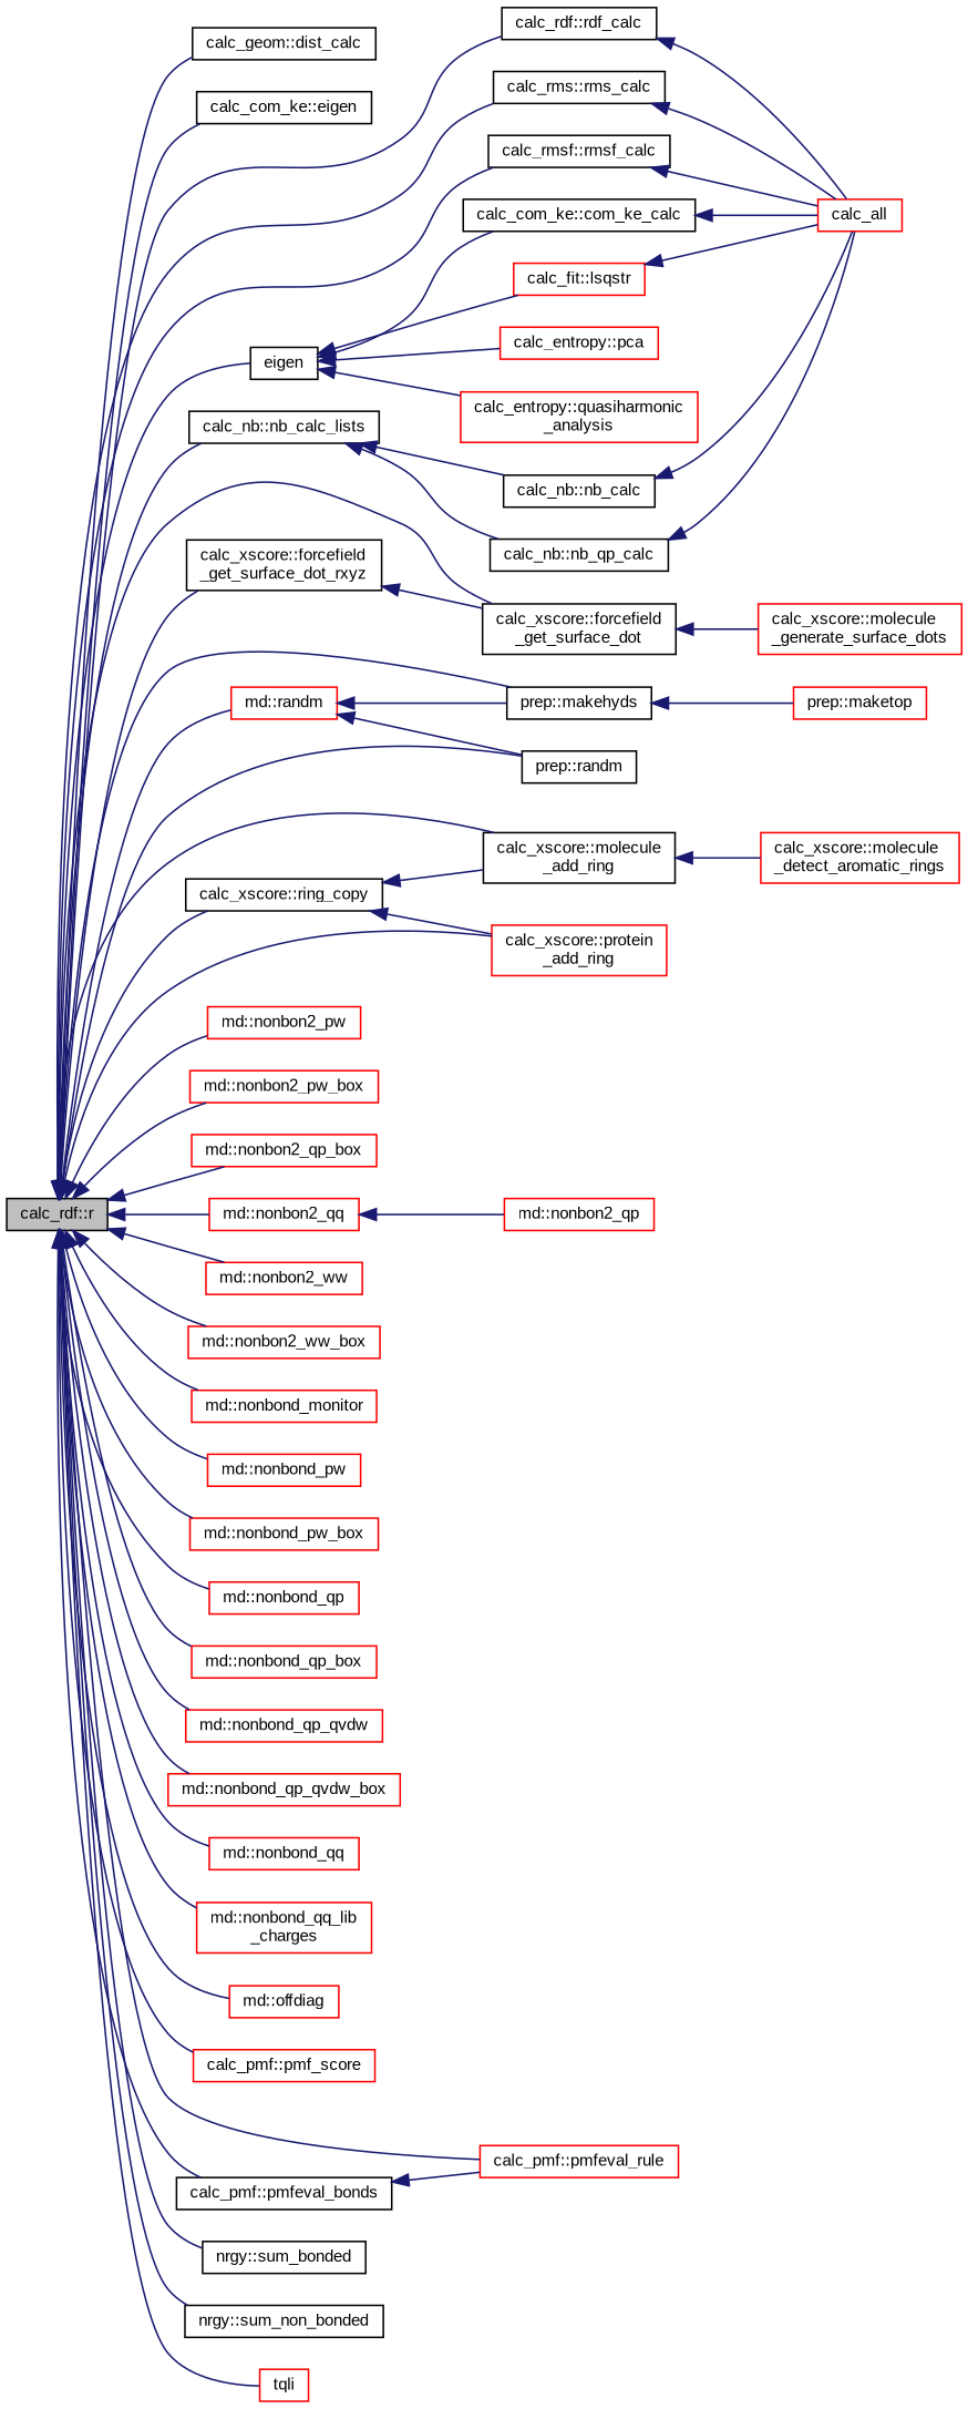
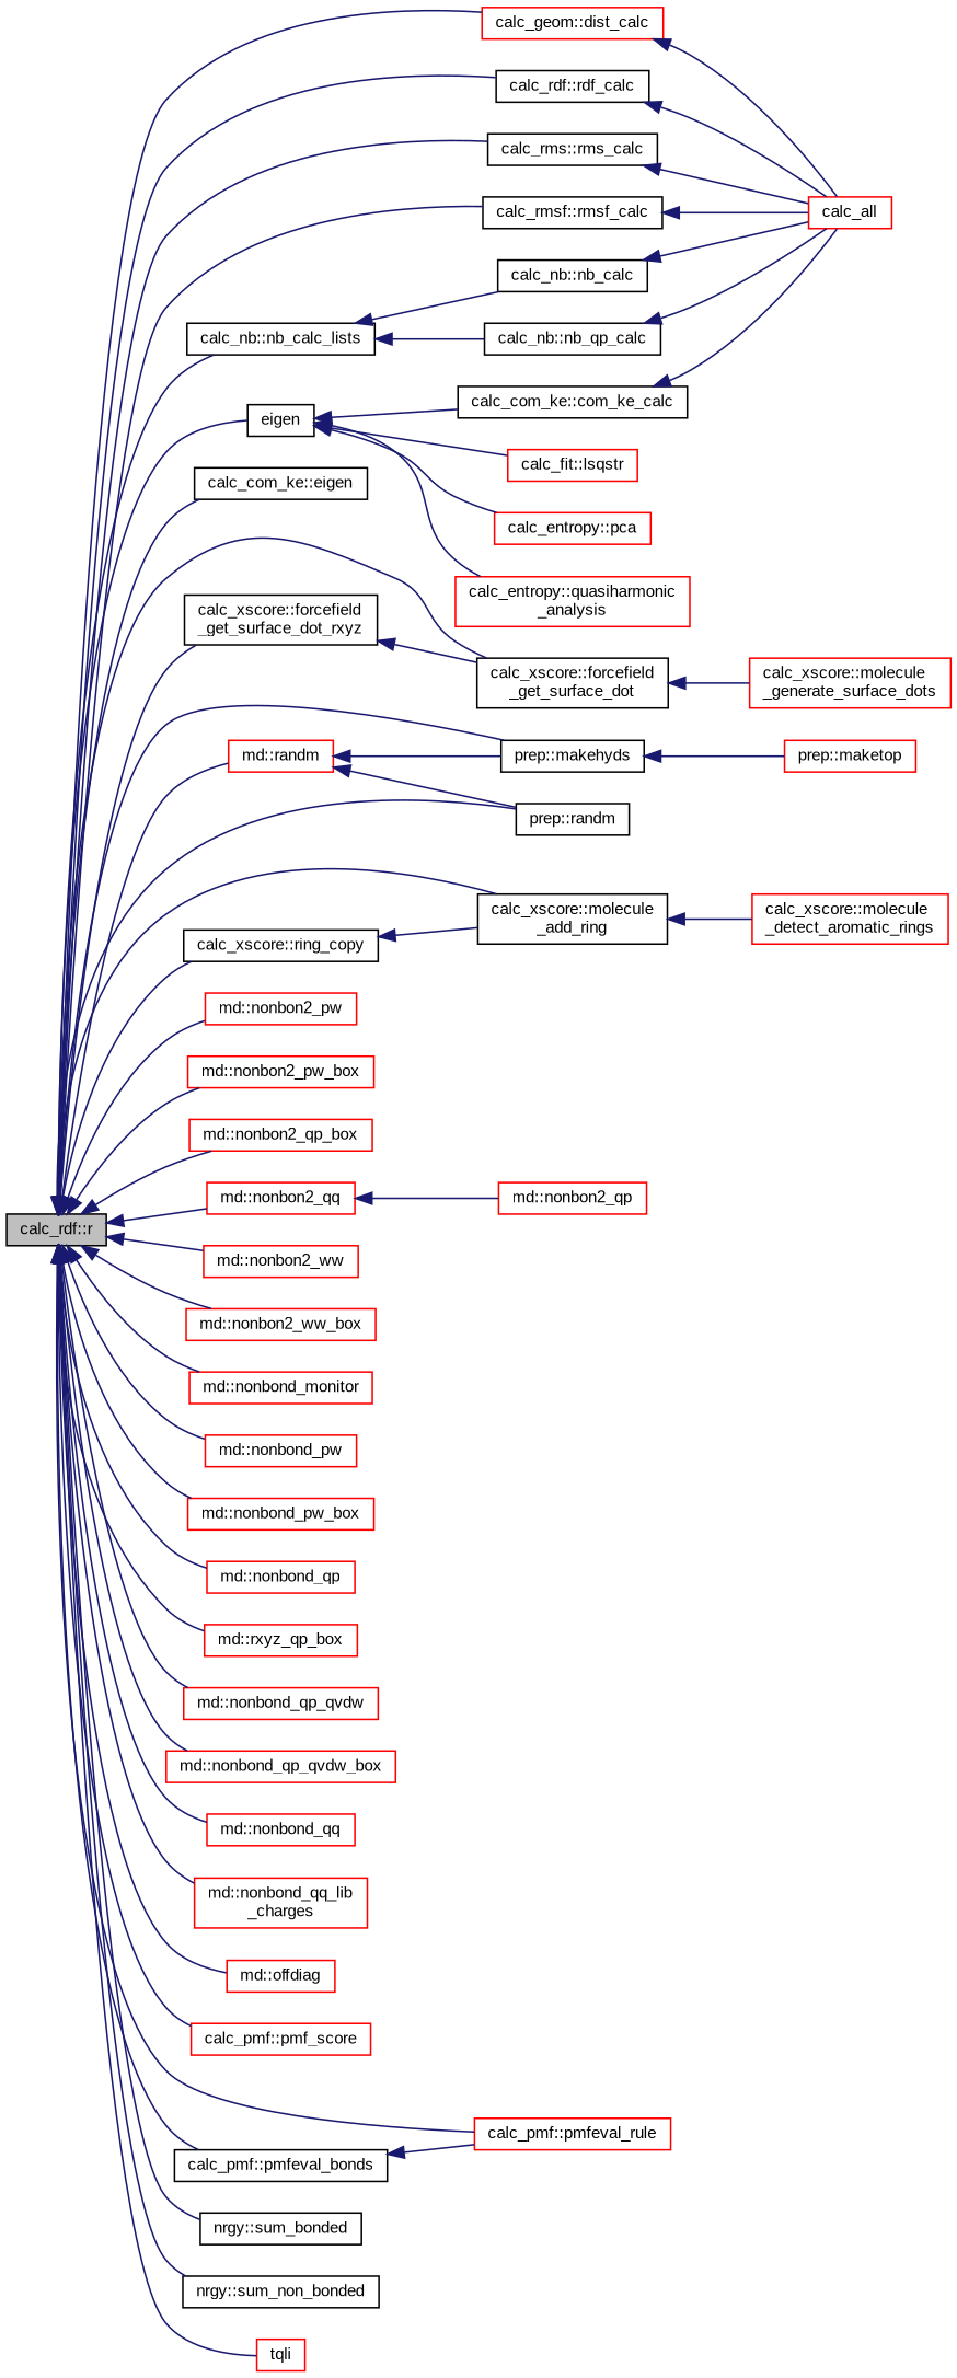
  digraph {
    fontname="Liberation Sans"
    rankdir=LR
    node [color=red fillcolor=white fontname="Liberation Sans" fontsize=10 shape=record style=filled]
    edge [color=midnightblue dir=back fontname="Liberation Sans" fontsize=10 labelfontname=Helvetica labelfontsize=10 style=solid]
    n1 [color=black fillcolor=grey75 fontcolor=black height=0.2 label="calc_rdf::r" width=0.4]
-   n2 [color=black height=0.2 label="calc_geom::dist_calc" width=0.4]
+   n2 [height=0.2 label="calc_geom::dist_calc" width=0.4]
    n3 [color=black height=0.2 label="calc_com_ke::eigen" width=0.4]
    n4 [color=black height=0.2 label=eigen width=0.4]
    n5 [color=black height=0.2 label="calc_xscore::forcefield\l_get_surface_dot" width=0.4]
    n6 [color=black height=0.2 label="calc_xscore::forcefield\l_get_surface_dot_rxyz" width=0.4]
    n7 [color=black height=0.2 label="prep::makehyds" width=0.4]
    n8 [color=black height=0.2 label="calc_xscore::molecule\l_add_ring" width=0.4]
    n9 [color=black height=0.2 label="calc_nb::nb_calc_lists" width=0.4]
    n10 [height=0.2 label="md::nonbon2_pw" width=0.4]
    n11 [height=0.2 label="md::nonbon2_pw_box" width=0.4]
    n12 [height=0.2 label="md::nonbon2_qp_box" width=0.4]
    n13 [height=0.2 label="md::nonbon2_qq" width=0.4]
    n14 [height=0.2 label="md::nonbon2_ww" width=0.4]
    n15 [height=0.2 label="md::nonbon2_ww_box" width=0.4]
    n16 [height=0.2 label="md::nonbond_monitor" width=0.4]
    n17 [height=0.2 label="md::nonbond_pw" width=0.4]
    n18 [height=0.2 label="md::nonbond_pw_box" width=0.4]
    n19 [height=0.2 label="md::nonbond_qp" width=0.4]
-   n20 [height=0.2 label="md::nonbond_qp_box" width=0.4]
+   n20 [height=0.2 label="md::rxyz_qp_box" width=0.4]
    n21 [height=0.2 label="md::nonbond_qp_qvdw" width=0.4]
    n22 [height=0.2 label="md::nonbond_qp_qvdw_box" width=0.4]
    n23 [height=0.2 label="md::nonbond_qq" width=0.4]
    n24 [height=0.2 label="md::nonbond_qq_lib\l_charges" width=0.4]
    n25 [height=0.2 label="md::offdiag" width=0.4]
    n26 [height=0.2 label="calc_pmf::pmf_score" width=0.4]
    n27 [color=black height=0.2 label="calc_pmf::pmfeval_bonds" width=0.4]
    n28 [height=0.2 label="calc_pmf::pmfeval_rule" width=0.4]
-   n29 [height=0.2 label="calc_xscore::protein\l_add_ring" width=0.4]
    n30 [color=black height=0.2 label="prep::randm" width=0.4]
    n31 [height=0.2 label="md::randm" width=0.4]
    n32 [color=black height=0.2 label="calc_rdf::rdf_calc" width=0.4]
    n33 [color=black height=0.2 label="calc_xscore::ring_copy" width=0.4]
    n34 [color=black height=0.2 label="calc_rms::rms_calc" width=0.4]
    n35 [color=black height=0.2 label="calc_rmsf::rmsf_calc" width=0.4]
    n36 [color=black height=0.2 label="nrgy::sum_bonded" width=0.4]
    n37 [color=black height=0.2 label="nrgy::sum_non_bonded" width=0.4]
    n38 [height=0.2 label=tqli width=0.4]
    n39 [height=0.2 label=calc_all width=0.4]
    n40 [color=black height=0.2 label="calc_com_ke::com_ke_calc" width=0.4]
    n41 [height=0.2 label="calc_fit::lsqstr" width=0.4]
    n42 [height=0.2 label="calc_entropy::pca" width=0.4]
    n43 [height=0.2 label="calc_entropy::quasiharmonic\l_analysis" width=0.4]
    n44 [height=0.2 label="calc_xscore::molecule\l_generate_surface_dots" width=0.4]
    n45 [height=0.2 label="prep::maketop" width=0.4]
    n46 [height=0.2 label="calc_xscore::molecule\l_detect_aromatic_rings" width=0.4]
    n47 [color=black height=0.2 label="calc_nb::nb_calc" width=0.4]
    n48 [color=black height=0.2 label="calc_nb::nb_qp_calc" width=0.4]
    n49 [height=0.2 label="md::nonbon2_qp" width=0.4]
    n1 -> n2
    n1 -> n3
    n1 -> n4
    n1 -> n5
    n1 -> n6
    n1 -> n7
    n1 -> n8
    n1 -> n9
    n1 -> n10
    n1 -> n11
    n1 -> n12
    n1 -> n13
    n1 -> n14
    n1 -> n15
    n1 -> n16
    n1 -> n17
    n1 -> n18
    n1 -> n19
    n1 -> n20
    n1 -> n21
    n1 -> n22
    n1 -> n23
    n1 -> n24
    n1 -> n25
    n1 -> n26
    n1 -> n27
    n1 -> n28
-   n1 -> n29
    n1 -> n30
    n1 -> n31
    n1 -> n32
    n1 -> n33
    n1 -> n34
    n1 -> n35
    n1 -> n36
    n1 -> n37
    n1 -> n38
-   n41 -> n39
+   n2 -> n39
    n4 -> n40
    n4 -> n41
    n4 -> n42
    n4 -> n43
    n5 -> n44
    n6 -> n5
    n7 -> n45
    n8 -> n46
    n9 -> n47
    n9 -> n48
    n13 -> n49
    n27 -> n28
    n31 -> n7
    n31 -> n30
    n32 -> n39
    n33 -> n8
-   n33 -> n29
    n34 -> n39
    n35 -> n39
    n40 -> n39
    n47 -> n39
    n48 -> n39
  }
